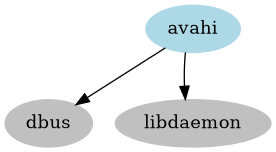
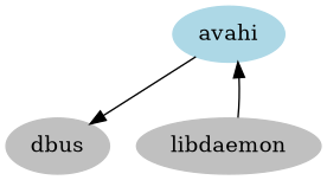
  digraph {
    node [color=grey style=filled]
    edge [dir=forward]
    n1 [color=lightblue label=avahi]
    n2 [label=dbus]
    n3 [label=libdaemon]
    n1 -> n2
-   n1 -> n3
+   n3 -> n1
  }
